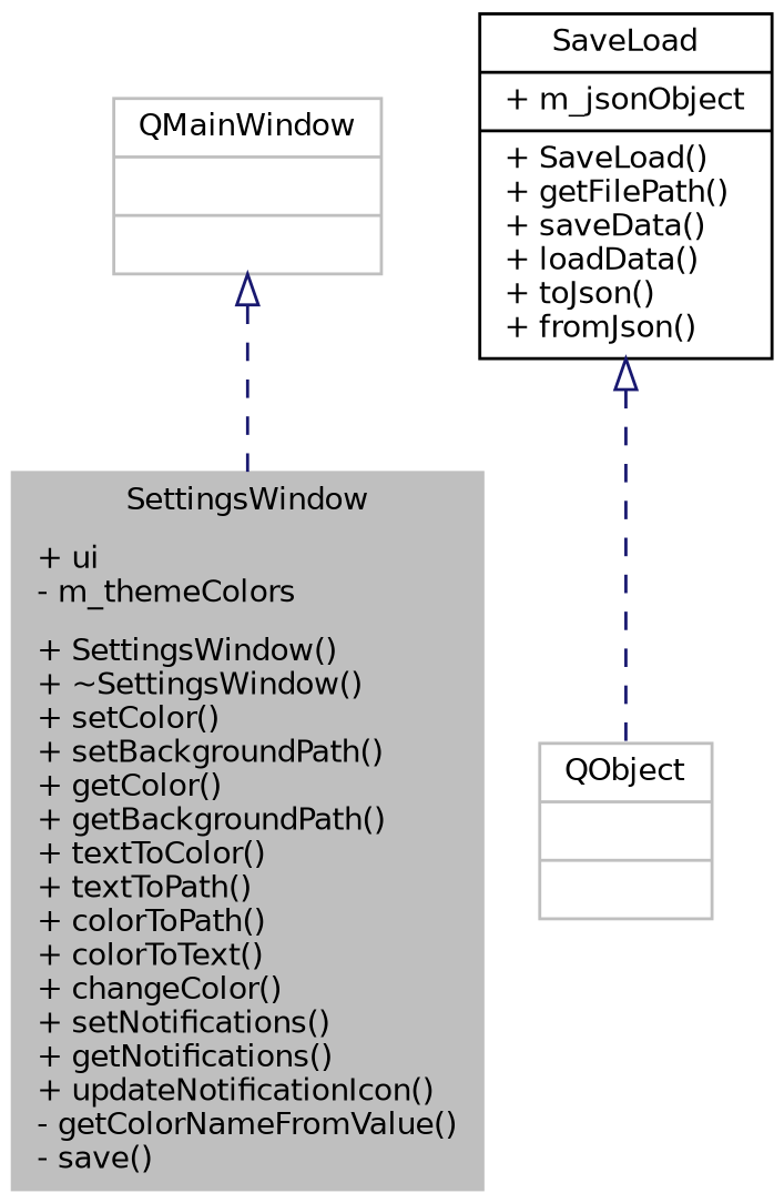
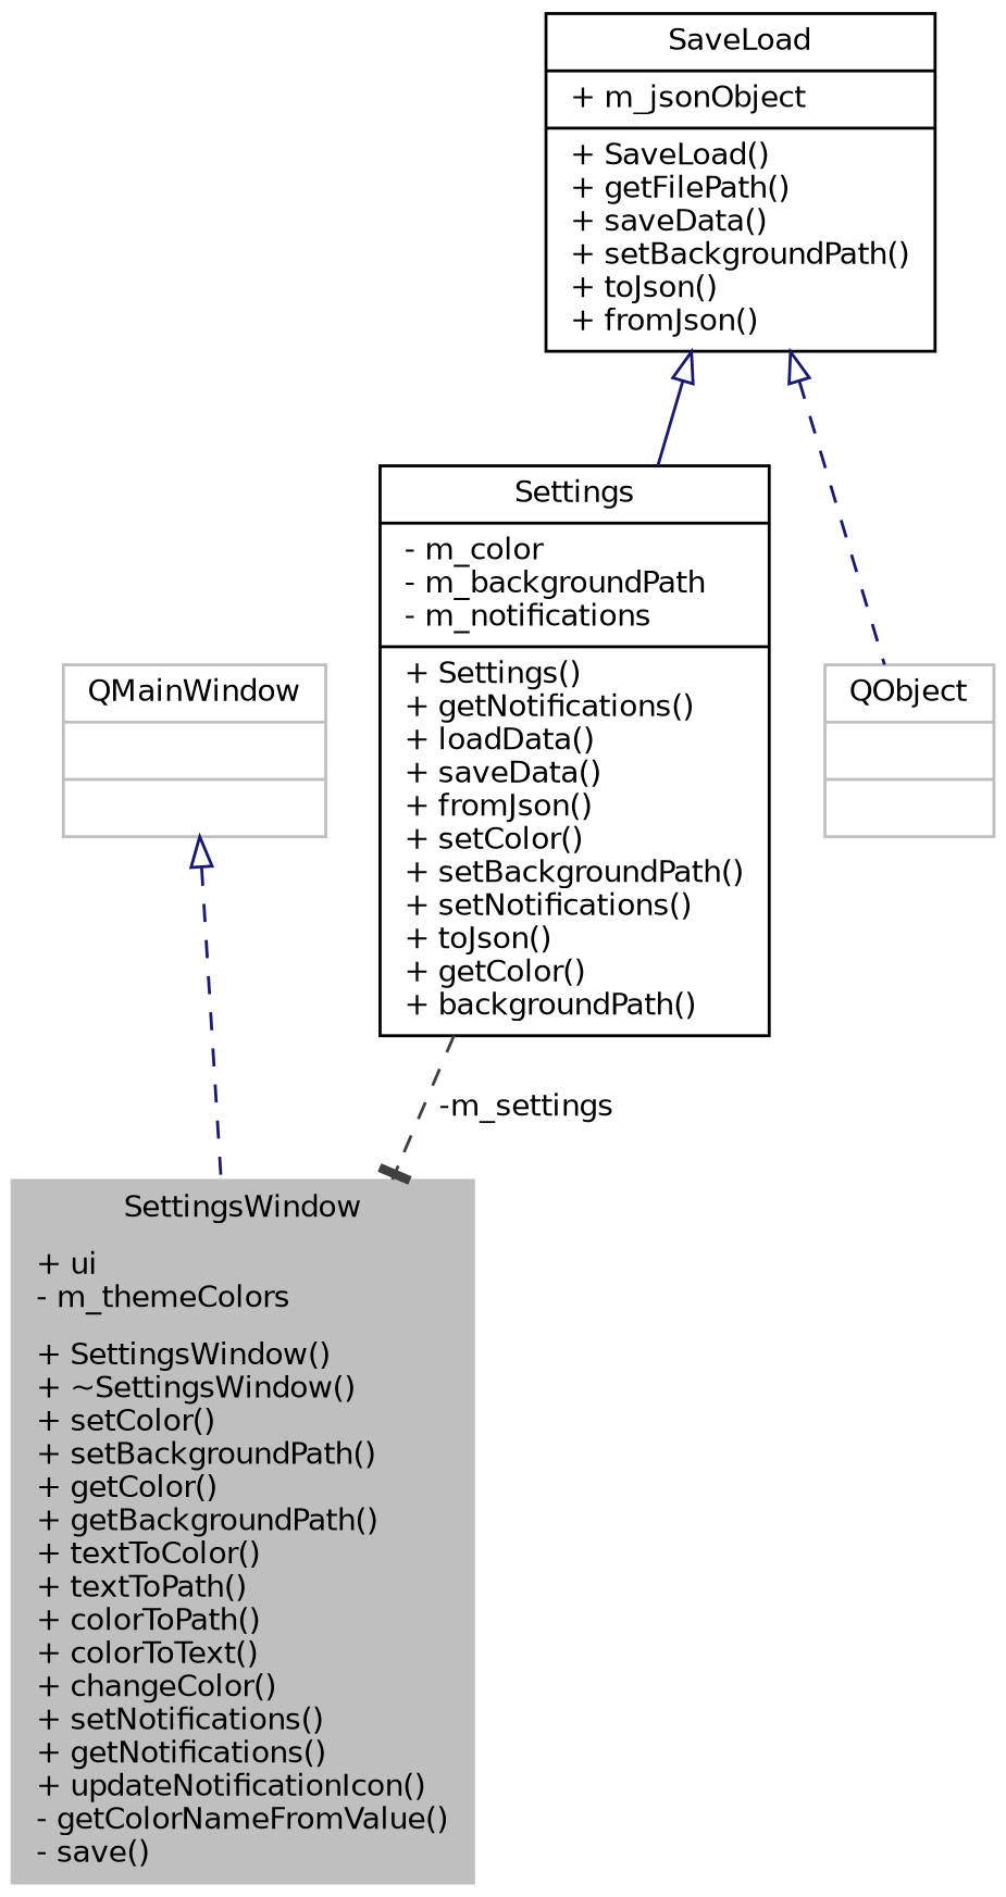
  digraph {
    fontname="DejaVu Sans"
    node [color=grey75 fillcolor=white fontname="DejaVu Sans" fontsize=10 shape=record style=filled]
    edge [arrowtail=onormal color=midnightblue dir=back fontname="DejaVu Sans" fontsize=10 labelfontname=Helvetica labelfontsize=10 style=dashed]
    n1 [fillcolor=grey75 fontcolor=black height=0.2 label="{SettingsWindow\n|+ ui\l- m_themeColors\l|+ SettingsWindow()\l+ ~SettingsWindow()\l+ setColor()\l+ setBackgroundPath()\l+ getColor()\l+ getBackgroundPath()\l+ textToColor()\l+ textToPath()\l+ colorToPath()\l+ colorToText()\l+ changeColor()\l+ setNotifications()\l+ getNotifications()\l+ updateNotificationIcon()\l- getColorNameFromValue()\l- save()\l}" width=0.4]
    n2 [height=0.2 label="{QMainWindow\n||}" width=0.4]
-   n4 [color=black height=0.2 label="{SaveLoad\n|+ m_jsonObject\l|+ SaveLoad()\l+ getFilePath()\l+ saveData()\l+ loadData()\l+ toJson()\l+ fromJson()\l}" width=0.4]
+   n3 [color=black height=0.2 label="{Settings\n|- m_color\l- m_backgroundPath\l- m_notifications\l|+ Settings()\l+ getNotifications()\l+ loadData()\l+ saveData()\l+ fromJson()\l+ setColor()\l+ setBackgroundPath()\l+ setNotifications()\l+ toJson()\l+ getColor()\l+ backgroundPath()\l}" width=0.4]
+   n4 [color=black height=0.2 label="{SaveLoad\n|+ m_jsonObject\l|+ SaveLoad()\l+ getFilePath()\l+ saveData()\l+ setBackgroundPath()\l+ toJson()\l+ fromJson()\l}" width=0.4]
    n5 [height=0.2 label="{QObject\n||}" width=0.4]
    n2 -> n1
+   n3 -> n1 [arrowhead=tee color=grey25 label=" -m_settings" arrowtail="" dir=""]
+   n4 -> n3 [style=solid]
    n4 -> n5
  }
